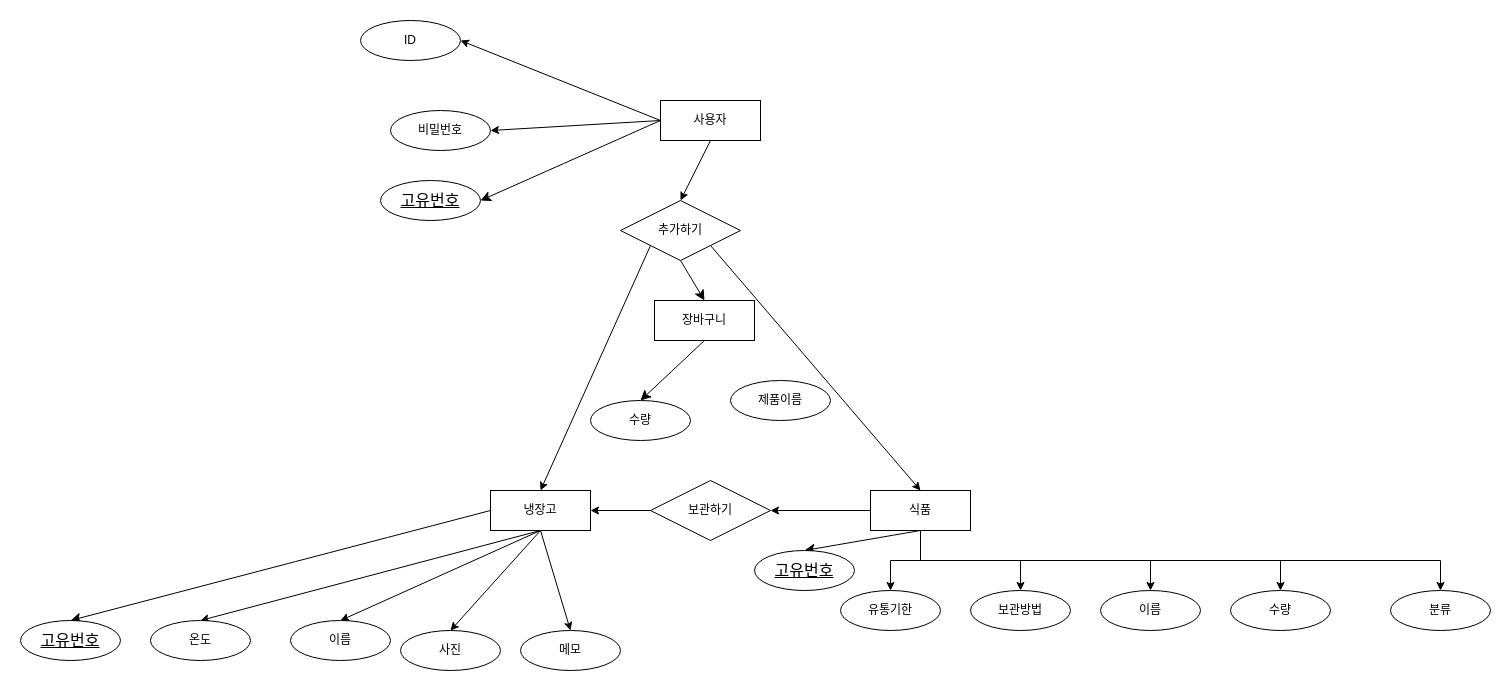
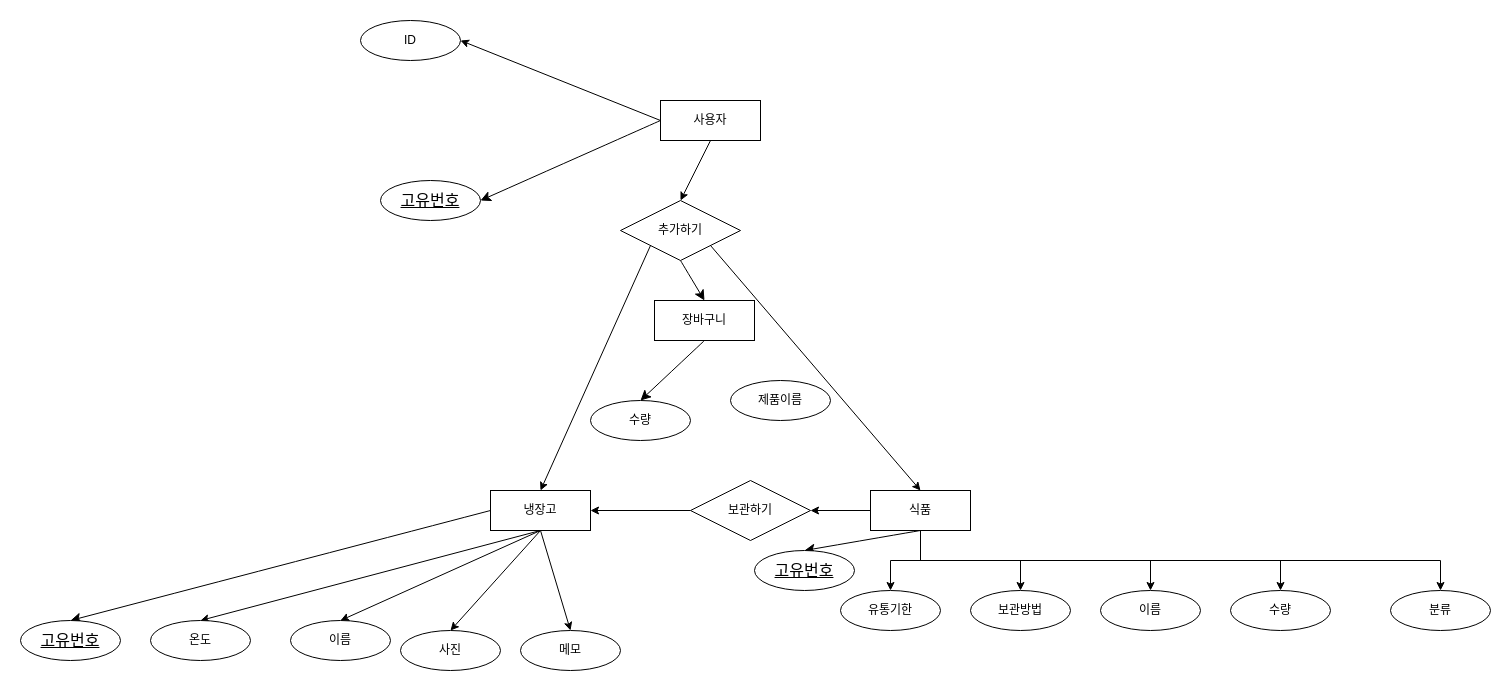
  <mxCell id="0" />
  <mxCell id="1" parent="0" />
  <mxCell id="2" style="rounded=0;orthogonalLoop=1;jettySize=auto;html=1;exitX=0.5;exitY=1;exitDx=0;exitDy=0;entryX=0.5;entryY=0;entryDx=0;entryDy=0;" parent="1" source="6" target="24" edge="1"><mxGeometry relative="1" as="geometry" /></mxCell>
  <mxCell id="3" style="rounded=0;orthogonalLoop=1;jettySize=auto;html=1;exitX=0;exitY=0.5;exitDx=0;exitDy=0;entryX=1;entryY=0.5;entryDx=0;entryDy=0;" parent="1" source="6" target="39" edge="1"><mxGeometry relative="1" as="geometry" /></mxCell>
- <mxCell id="4" style="rounded=0;orthogonalLoop=1;jettySize=auto;html=1;exitX=0;exitY=0.5;exitDx=0;exitDy=0;entryX=1;entryY=0.5;entryDx=0;entryDy=0;" parent="1" source="6" target="40" edge="1"><mxGeometry relative="1" as="geometry" /></mxCell>
  <mxCell id="5" style="edgeStyle=none;curved=1;rounded=0;orthogonalLoop=1;jettySize=auto;html=1;exitX=0;exitY=0.5;exitDx=0;exitDy=0;entryX=1;entryY=0.5;entryDx=0;entryDy=0;fontSize=12;startSize=8;endSize=8;" edge="1" parent="1" source="6" target="42"><mxGeometry relative="1" as="geometry" /></mxCell>
  <mxCell id="6" value="사용자" style="whiteSpace=wrap;html=1;align=center;" parent="1" vertex="1"><mxGeometry x="660" y="100" width="100" height="40" as="geometry" /></mxCell>
  <mxCell id="7" style="rounded=0;orthogonalLoop=1;jettySize=auto;html=1;exitX=0.5;exitY=1;exitDx=0;exitDy=0;entryX=0.5;entryY=0;entryDx=0;entryDy=0;" parent="1" source="12" target="27" edge="1"><mxGeometry relative="1" as="geometry" /></mxCell>
  <mxCell id="8" style="rounded=0;orthogonalLoop=1;jettySize=auto;html=1;exitX=0.5;exitY=1;exitDx=0;exitDy=0;entryX=0.5;entryY=0;entryDx=0;entryDy=0;" parent="1" source="12" target="28" edge="1"><mxGeometry relative="1" as="geometry" /></mxCell>
  <mxCell id="9" style="rounded=0;orthogonalLoop=1;jettySize=auto;html=1;exitX=0.5;exitY=1;exitDx=0;exitDy=0;entryX=0.5;entryY=0;entryDx=0;entryDy=0;" parent="1" source="12" target="29" edge="1"><mxGeometry relative="1" as="geometry" /></mxCell>
  <mxCell id="10" style="rounded=0;orthogonalLoop=1;jettySize=auto;html=1;exitX=0.5;exitY=1;exitDx=0;exitDy=0;entryX=0.5;entryY=0;entryDx=0;entryDy=0;" parent="1" source="12" target="30" edge="1"><mxGeometry relative="1" as="geometry" /></mxCell>
  <mxCell id="11" style="edgeStyle=none;curved=1;rounded=0;orthogonalLoop=1;jettySize=auto;html=1;exitX=0;exitY=0.5;exitDx=0;exitDy=0;entryX=0.5;entryY=0;entryDx=0;entryDy=0;fontSize=12;startSize=8;endSize=8;" edge="1" parent="1" source="12" target="41"><mxGeometry relative="1" as="geometry" /></mxCell>
  <mxCell id="12" value="냉장고" style="whiteSpace=wrap;html=1;align=center;" parent="1" vertex="1"><mxGeometry x="490" y="490" width="100" height="40" as="geometry" /></mxCell>
  <mxCell id="13" style="edgeStyle=orthogonalEdgeStyle;rounded=0;orthogonalLoop=1;jettySize=auto;html=1;exitX=0.5;exitY=1;exitDx=0;exitDy=0;entryX=0.5;entryY=0;entryDx=0;entryDy=0;" parent="1" source="20" target="34" edge="1"><mxGeometry relative="1" as="geometry" /></mxCell>
  <mxCell id="14" style="edgeStyle=orthogonalEdgeStyle;rounded=0;orthogonalLoop=1;jettySize=auto;html=1;exitX=0.5;exitY=1;exitDx=0;exitDy=0;entryX=0.5;entryY=0;entryDx=0;entryDy=0;" parent="1" source="20" target="35" edge="1"><mxGeometry relative="1" as="geometry" /></mxCell>
  <mxCell id="15" style="edgeStyle=orthogonalEdgeStyle;rounded=0;orthogonalLoop=1;jettySize=auto;html=1;exitX=0.5;exitY=1;exitDx=0;exitDy=0;entryX=0.5;entryY=0;entryDx=0;entryDy=0;" parent="1" source="20" target="36" edge="1"><mxGeometry relative="1" as="geometry" /></mxCell>
  <mxCell id="16" style="edgeStyle=orthogonalEdgeStyle;rounded=0;orthogonalLoop=1;jettySize=auto;html=1;exitX=0.5;exitY=1;exitDx=0;exitDy=0;entryX=0.5;entryY=0;entryDx=0;entryDy=0;" parent="1" source="20" target="37" edge="1"><mxGeometry relative="1" as="geometry" /></mxCell>
  <mxCell id="17" style="edgeStyle=orthogonalEdgeStyle;rounded=0;orthogonalLoop=1;jettySize=auto;html=1;exitX=0.5;exitY=1;exitDx=0;exitDy=0;entryX=0.5;entryY=0;entryDx=0;entryDy=0;" parent="1" source="20" target="38" edge="1"><mxGeometry relative="1" as="geometry" /></mxCell>
  <mxCell id="18" style="edgeStyle=orthogonalEdgeStyle;rounded=0;orthogonalLoop=1;jettySize=auto;html=1;exitX=0;exitY=0.5;exitDx=0;exitDy=0;entryX=1;entryY=0.5;entryDx=0;entryDy=0;" parent="1" source="20" target="26" edge="1"><mxGeometry relative="1" as="geometry" /></mxCell>
  <mxCell id="19" style="edgeStyle=none;curved=1;rounded=0;orthogonalLoop=1;jettySize=auto;html=1;exitX=0.5;exitY=1;exitDx=0;exitDy=0;entryX=0.5;entryY=0;entryDx=0;entryDy=0;fontSize=12;startSize=8;endSize=8;" edge="1" parent="1" source="20" target="43"><mxGeometry relative="1" as="geometry" /></mxCell>
  <mxCell id="20" value="식품" style="whiteSpace=wrap;html=1;align=center;" parent="1" vertex="1"><mxGeometry x="870" y="490" width="100" height="40" as="geometry" /></mxCell>
  <mxCell id="21" style="rounded=0;orthogonalLoop=1;jettySize=auto;html=1;exitX=0;exitY=1;exitDx=0;exitDy=0;entryX=0.5;entryY=0;entryDx=0;entryDy=0;" parent="1" source="24" target="12" edge="1"><mxGeometry relative="1" as="geometry" /></mxCell>
  <mxCell id="22" style="rounded=0;orthogonalLoop=1;jettySize=auto;html=1;exitX=1;exitY=1;exitDx=0;exitDy=0;entryX=0.5;entryY=0;entryDx=0;entryDy=0;" parent="1" source="24" target="20" edge="1"><mxGeometry relative="1" as="geometry" /></mxCell>
  <mxCell id="23" style="edgeStyle=none;curved=1;rounded=0;orthogonalLoop=1;jettySize=auto;html=1;exitX=0.5;exitY=1;exitDx=0;exitDy=0;entryX=0.5;entryY=0;entryDx=0;entryDy=0;fontSize=12;startSize=8;endSize=8;" edge="1" parent="1" source="24" target="45"><mxGeometry relative="1" as="geometry" /></mxCell>
  <mxCell id="24" value="추가하기" style="shape=rhombus;perimeter=rhombusPerimeter;whiteSpace=wrap;html=1;align=center;" parent="1" vertex="1"><mxGeometry x="620" y="200" width="120" height="60" as="geometry" /></mxCell>
  <mxCell id="25" style="edgeStyle=orthogonalEdgeStyle;rounded=0;orthogonalLoop=1;jettySize=auto;html=1;exitX=0;exitY=0.5;exitDx=0;exitDy=0;entryX=1;entryY=0.5;entryDx=0;entryDy=0;" parent="1" source="26" target="12" edge="1"><mxGeometry relative="1" as="geometry" /></mxCell>
- <mxCell id="26" value="보관하기" style="shape=rhombus;perimeter=rhombusPerimeter;whiteSpace=wrap;html=1;align=center;" parent="1" vertex="1"><mxGeometry x="650" y="480" width="120" height="60" as="geometry" /></mxCell>
+ <mxCell id="26" value="보관하기" style="shape=rhombus;perimeter=rhombusPerimeter;whiteSpace=wrap;html=1;align=center;" parent="1" vertex="1"><mxGeometry x="690" y="480" width="120" height="60" as="geometry" /></mxCell>
  <mxCell id="27" value="온도" style="ellipse;whiteSpace=wrap;html=1;align=center;" parent="1" vertex="1"><mxGeometry x="150" y="620" width="100" height="40" as="geometry" /></mxCell>
  <mxCell id="28" value="이름" style="ellipse;whiteSpace=wrap;html=1;align=center;" parent="1" vertex="1"><mxGeometry x="290" y="620" width="100" height="40" as="geometry" /></mxCell>
  <mxCell id="29" value="사진" style="ellipse;whiteSpace=wrap;html=1;align=center;" parent="1" vertex="1"><mxGeometry x="400" y="630" width="100" height="40" as="geometry" /></mxCell>
  <mxCell id="30" value="메모" style="ellipse;whiteSpace=wrap;html=1;align=center;" parent="1" vertex="1"><mxGeometry x="520" y="630" width="100" height="40" as="geometry" /></mxCell>
  <mxCell id="31" style="edgeStyle=orthogonalEdgeStyle;rounded=0;orthogonalLoop=1;jettySize=auto;html=1;exitX=0.5;exitY=1;exitDx=0;exitDy=0;" parent="1" source="29" target="29" edge="1"><mxGeometry relative="1" as="geometry" /></mxCell>
  <mxCell id="32" value="수량" style="ellipse;whiteSpace=wrap;html=1;align=center;" parent="1" vertex="1"><mxGeometry x="590" y="400" width="100" height="40" as="geometry" /></mxCell>
  <mxCell id="33" value="제품이름" style="ellipse;whiteSpace=wrap;html=1;align=center;" parent="1" vertex="1"><mxGeometry x="730" y="380" width="100" height="40" as="geometry" /></mxCell>
  <mxCell id="34" value="유통기한" style="ellipse;whiteSpace=wrap;html=1;align=center;" parent="1" vertex="1"><mxGeometry x="840" y="590" width="100" height="40" as="geometry" /></mxCell>
  <mxCell id="35" value="보관방법" style="ellipse;whiteSpace=wrap;html=1;align=center;" parent="1" vertex="1"><mxGeometry x="970" y="590" width="100" height="40" as="geometry" /></mxCell>
  <mxCell id="36" value="이름" style="ellipse;whiteSpace=wrap;html=1;align=center;" parent="1" vertex="1"><mxGeometry x="1100" y="590" width="100" height="40" as="geometry" /></mxCell>
  <mxCell id="37" value="수량" style="ellipse;whiteSpace=wrap;html=1;align=center;" parent="1" vertex="1"><mxGeometry x="1230" y="590" width="100" height="40" as="geometry" /></mxCell>
  <mxCell id="38" value="분류" style="ellipse;whiteSpace=wrap;html=1;align=center;" parent="1" vertex="1"><mxGeometry x="1390" y="590" width="100" height="40" as="geometry" /></mxCell>
  <mxCell id="39" value="ID" style="ellipse;whiteSpace=wrap;html=1;align=center;" parent="1" vertex="1"><mxGeometry x="360" y="20" width="100" height="40" as="geometry" /></mxCell>
- <mxCell id="40" value="비밀번호" style="ellipse;whiteSpace=wrap;html=1;align=center;" parent="1" vertex="1"><mxGeometry y="110" width="100" height="40" as="geometry" x="390" /></mxCell>
  <mxCell id="41" value="고유번호" style="ellipse;whiteSpace=wrap;html=1;align=center;fontStyle=4;fontSize=16;" vertex="1" parent="1"><mxGeometry x="20" y="620" width="100" height="40" as="geometry" /></mxCell>
  <mxCell id="42" value="고유번호" style="ellipse;whiteSpace=wrap;html=1;align=center;fontStyle=4;fontSize=16;" vertex="1" parent="1"><mxGeometry x="380" y="180" width="100" height="40" as="geometry" /></mxCell>
  <mxCell id="43" value="고유번호" style="ellipse;whiteSpace=wrap;html=1;align=center;fontStyle=4;fontSize=16;" vertex="1" parent="1"><mxGeometry x="754" y="550" width="100" height="40" as="geometry" /></mxCell>
  <mxCell id="44" style="edgeStyle=none;curved=1;rounded=0;orthogonalLoop=1;jettySize=auto;html=1;exitX=0.5;exitY=1;exitDx=0;exitDy=0;entryX=0.5;entryY=0;entryDx=0;entryDy=0;fontSize=12;startSize=8;endSize=8;" edge="1" parent="1" source="45" target="32"><mxGeometry relative="1" as="geometry" /></mxCell>
  <mxCell id="45" value="장바구니" style="whiteSpace=wrap;html=1;align=center;" vertex="1" parent="1"><mxGeometry x="654" y="300" width="100" height="40" as="geometry" /></mxCell>
